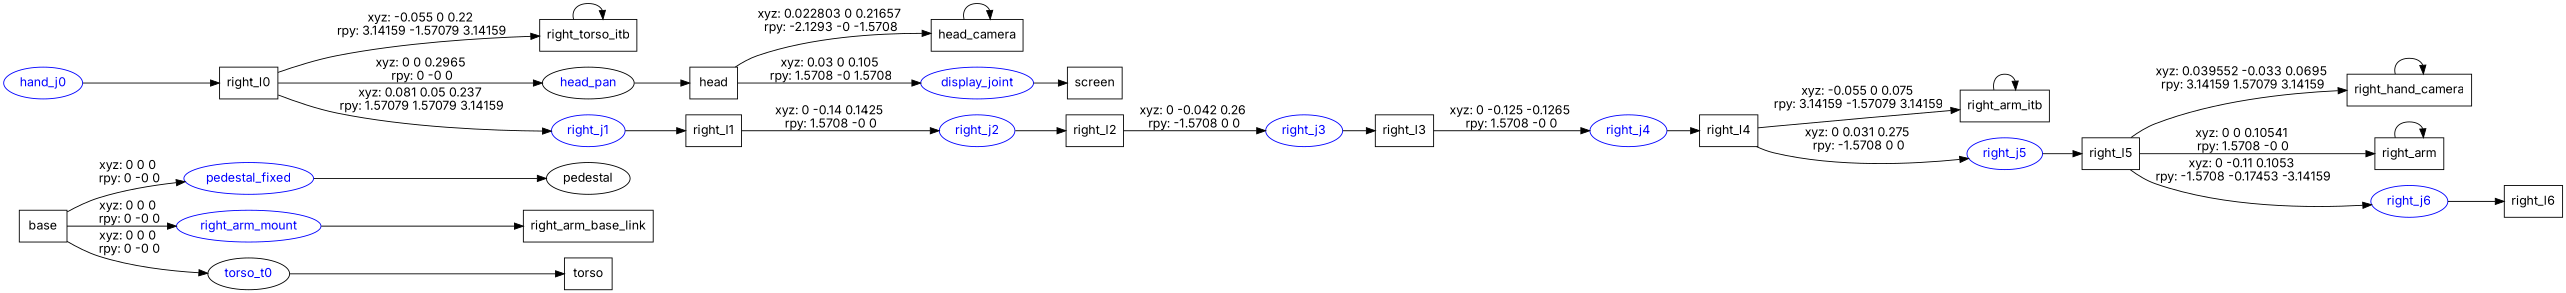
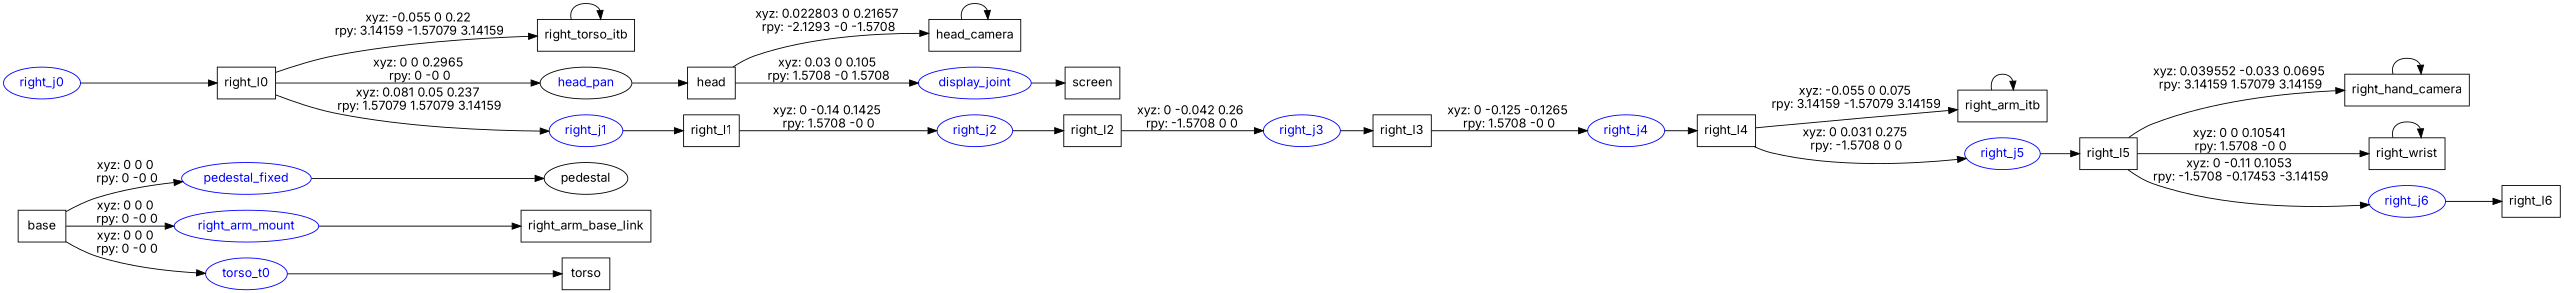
  digraph {
    fontname=Inter
    rankdir=LR
    node [fontname=Inter shape=box]
    edge [fontname=Inter]
    n1 [label=base]
    pedestal_fixed [color=blue fontcolor=blue shape=ellipse]
    right_arm_mount [color=blue fontcolor=blue shape=ellipse]
-   torso_t0 [color=black fontcolor=blue shape=ellipse]
+   torso_t0 [color=blue fontcolor=blue shape=ellipse]
    n5 [label=pedestal shape=ellipse]
    n6 [label=right_arm_base_link]
    n7 [label=torso]
-   right_j0 [color=blue fontcolor=blue shape=ellipse label=hand_j0]
+   right_j0 [color=blue fontcolor=blue shape=ellipse]
    n9 [label=right_l0]
    n10 [label=right_torso_itb]
    head_pan [color=black fontcolor=blue shape=ellipse]
    right_j1 [color=blue fontcolor=blue shape=ellipse]
    n13 [label=head]
    n14 [label=right_l1]
    n15 [label=head_camera]
    display_joint [color=blue fontcolor=blue shape=ellipse]
    n17 [label=screen]
    right_j2 [color=blue fontcolor=blue shape=ellipse]
    n19 [label=right_l2]
    right_j3 [color=blue fontcolor=blue shape=ellipse]
    n21 [label=right_l3]
    right_j4 [color=blue fontcolor=blue shape=ellipse]
    n23 [label=right_l4]
    n24 [label=right_arm_itb]
    right_j5 [color=blue fontcolor=blue shape=ellipse]
    n26 [label=right_l5]
    n27 [label=right_hand_camera]
-   n28 [label=right_arm]
+   n28 [label=right_wrist]
    right_j6 [color=blue fontcolor=blue shape=ellipse]
    n30 [label=right_l6]
    n1 -> pedestal_fixed [label="xyz: 0 0 0 \nrpy: 0 -0 0"]
    n1 -> right_arm_mount [label="xyz: 0 0 0 \nrpy: 0 -0 0"]
    n1 -> torso_t0 [label="xyz: 0 0 0 \nrpy: 0 -0 0"]
    pedestal_fixed -> n5
    right_arm_mount -> n6
    torso_t0 -> n7
    right_j0 -> n9
    n9 -> n10 [label="xyz: -0.055 0 0.22 \nrpy: 3.14159 -1.57079 3.14159"]
    n9 -> head_pan [label="xyz: 0 0 0.2965 \nrpy: 0 -0 0"]
    n9 -> right_j1 [label="xyz: 0.081 0.05 0.237 \nrpy: 1.57079 1.57079 3.14159"]
    n10 -> n10
    head_pan -> n13
    right_j1 -> n14
    n13 -> n15 [label="xyz: 0.022803 0 0.21657 \nrpy: -2.1293 -0 -1.5708"]
    n13 -> display_joint [label="xyz: 0.03 0 0.105 \nrpy: 1.5708 -0 1.5708"]
    n14 -> right_j2 [label="xyz: 0 -0.14 0.1425 \nrpy: 1.5708 -0 0"]
    n15 -> n15
    display_joint -> n17
    right_j2 -> n19
    n19 -> right_j3 [label="xyz: 0 -0.042 0.26 \nrpy: -1.5708 0 0"]
    right_j3 -> n21
    n21 -> right_j4 [label="xyz: 0 -0.125 -0.1265 \nrpy: 1.5708 -0 0"]
    right_j4 -> n23
    n23 -> n24 [label="xyz: -0.055 0 0.075 \nrpy: 3.14159 -1.57079 3.14159"]
    n23 -> right_j5 [label="xyz: 0 0.031 0.275 \nrpy: -1.5708 0 0"]
    n24 -> n24
    right_j5 -> n26
    n26 -> n27 [label="xyz: 0.039552 -0.033 0.0695 \nrpy: 3.14159 1.57079 3.14159"]
    n26 -> n28 [label="xyz: 0 0 0.10541 \nrpy: 1.5708 -0 0"]
    n26 -> right_j6 [label="xyz: 0 -0.11 0.1053 \nrpy: -1.5708 -0.17453 -3.14159"]
    n27 -> n27
    n28 -> n28
    right_j6 -> n30
  }
